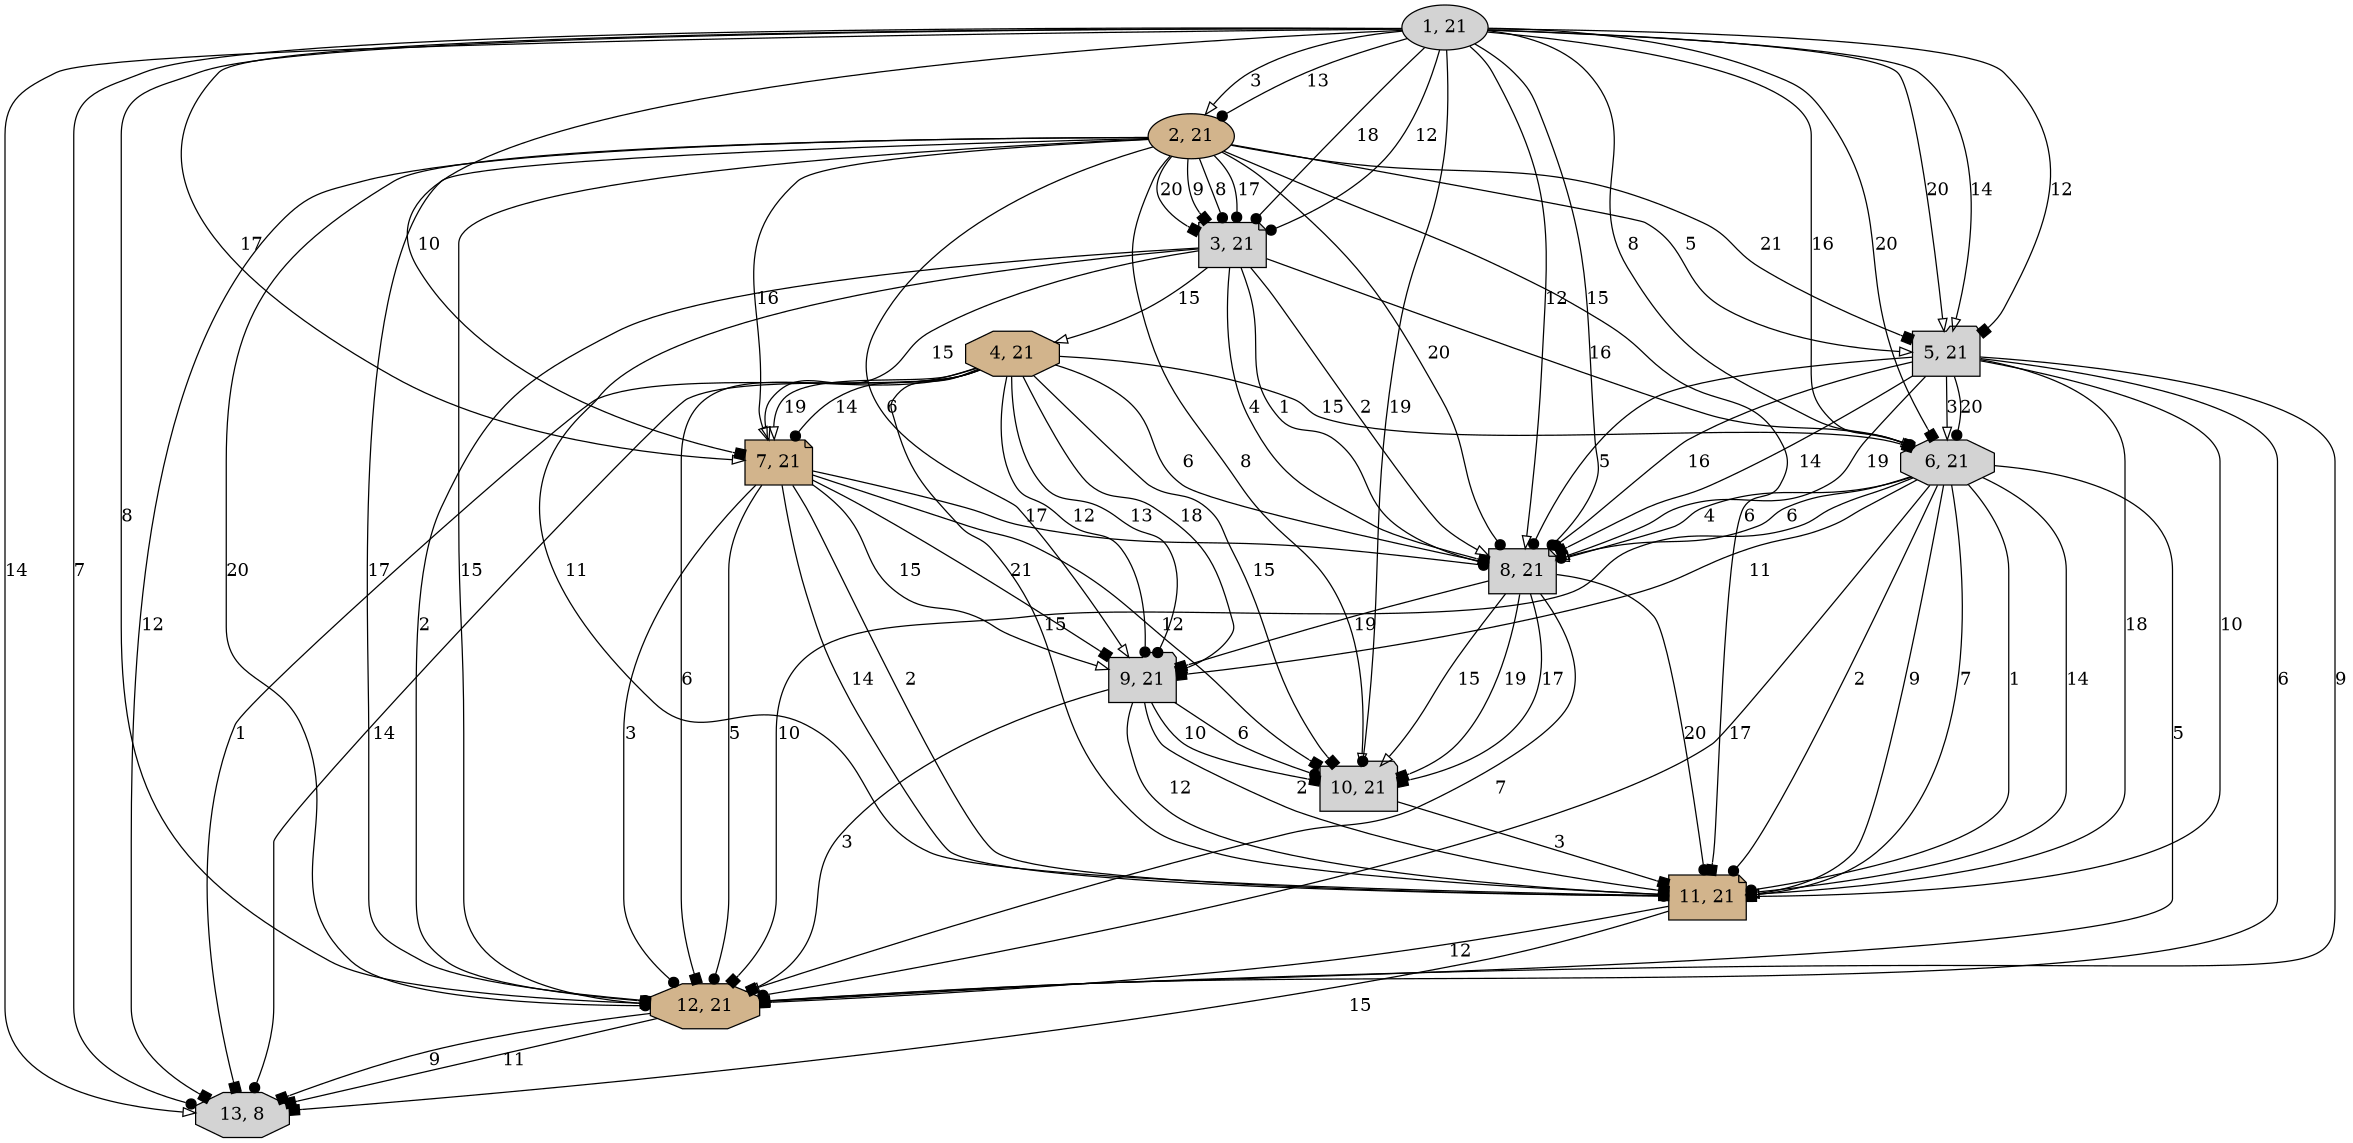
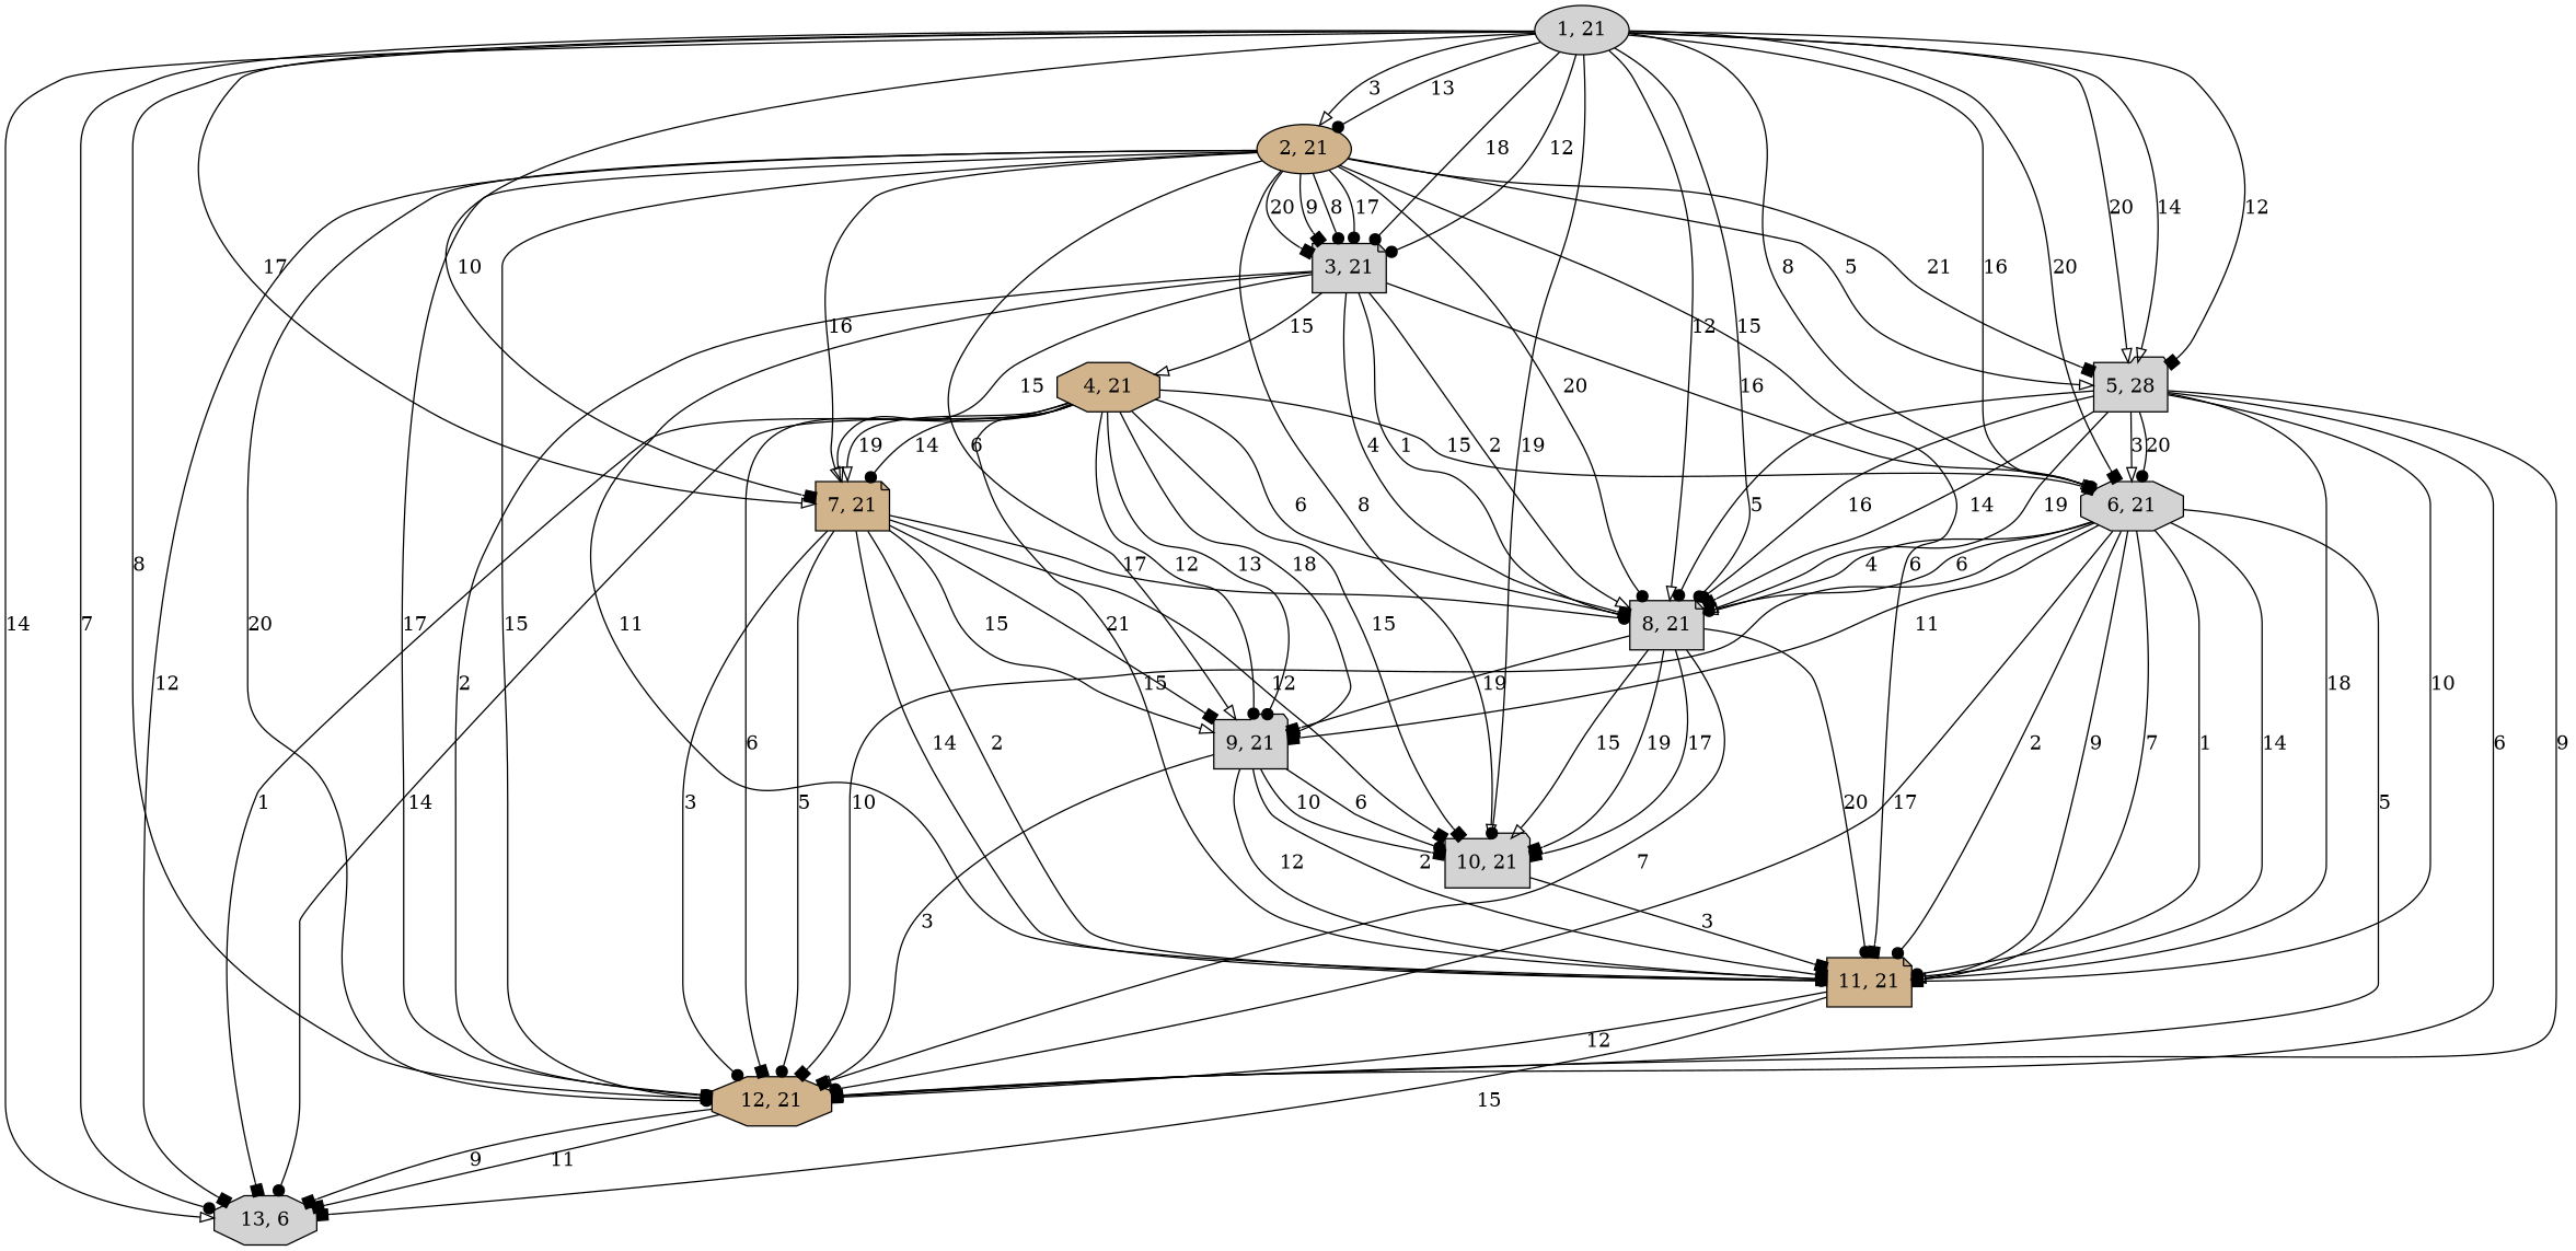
  digraph {
    node [fillcolor=lightgrey shape=note style=filled]
    edge [arrowhead=dot]
    n1 [label="1, 21" shape=ellipse]
    n2 [fillcolor=tan label="2, 21" shape=ellipse]
    n3 [label="3, 21"]
-   n4 [label="5, 21" shape=folder]
+   n4 [label="5, 28" shape=folder]
    n5 [label="6, 21" shape=octagon]
    n6 [fillcolor=tan label="7, 21"]
    n7 [label="8, 21"]
    n8 [label="10, 21" shape=folder]
    n9 [fillcolor=tan label="12, 21" shape=octagon]
-   n10 [label="13, 8" shape=octagon]
+   n10 [label="13, 6" shape=octagon]
    n11 [label="9, 21" shape=folder]
    n12 [fillcolor=tan label="11, 21"]
    n13 [fillcolor=tan label="4, 21" shape=octagon]
    n1 -> n2 [label=13]
    n1 -> n2 [arrowhead=onormal label=3]
    n1 -> n3 [label=18]
    n1 -> n3 [label=12]
    n1 -> n4 [arrowhead=box label=12]
    n1 -> n4 [arrowhead=onormal label=20]
    n1 -> n4 [arrowhead=onormal label=14]
    n1 -> n5 [arrowhead=box label=16]
    n1 -> n5 [arrowhead=box label=20]
    n1 -> n5 [arrowhead=onormal label=8]
    n1 -> n6 [arrowhead=onormal label=17]
    n1 -> n6 [arrowhead=box label=10]
    n1 -> n7 [arrowhead=onormal label=12]
    n1 -> n7 [label=15]
    n1 -> n8 [label=19]
    n1 -> n9 [arrowhead=box label=8]
    n1 -> n10 [arrowhead=onormal label=14]
    n1 -> n10 [label=7]
    n2 -> n3 [arrowhead=box label=9]
    n2 -> n3 [label=8]
    n2 -> n3 [label=17]
    n2 -> n3 [arrowhead=box label=20]
    n2 -> n4 [arrowhead=onormal label=5]
    n2 -> n4 [arrowhead=box label=21]
    n2 -> n6 [arrowhead=onormal label=16]
    n2 -> n7 [label=20]
    n2 -> n8 [arrowhead=onormal label=8]
    n2 -> n9 [label=20]
    n2 -> n9 [label=17]
    n2 -> n9 [label=15]
    n2 -> n10 [arrowhead=box label=12]
    n2 -> n11 [arrowhead=onormal label=6]
    n2 -> n12 [arrowhead=box label=6]
    n3 -> n5 [label=16]
    n3 -> n6 [arrowhead=onormal label=15]
    n3 -> n7 [label=1]
    n3 -> n7 [arrowhead=onormal label=2]
    n3 -> n7 [arrowhead=box label=4]
    n3 -> n9 [arrowhead=box label=2]
    n3 -> n12 [arrowhead=box label=11]
    n3 -> n13 [arrowhead=onormal label=15]
    n4 -> n5 [arrowhead=onormal label=3]
    n4 -> n5 [label=20]
    n4 -> n7 [label=5]
    n4 -> n7 [label=16]
    n4 -> n7 [arrowhead=box label=14]
    n4 -> n7 [arrowhead=onormal label=19]
    n4 -> n9 [arrowhead=box label=6]
    n4 -> n9 [label=9]
    n4 -> n12 [arrowhead=onormal label=18]
    n4 -> n12 [arrowhead=box label=10]
    n5 -> n7 [label=6]
    n5 -> n7 [arrowhead=onormal label=4]
    n5 -> n9 [arrowhead=box label=5]
    n5 -> n9 [arrowhead=box label=10]
    n5 -> n9 [label=17]
    n5 -> n11 [arrowhead=box label=11]
    n5 -> n12 [arrowhead=onormal label=9]
    n5 -> n12 [label=7]
    n5 -> n12 [label=1]
    n5 -> n12 [label=14]
    n5 -> n12 [label=2]
    n6 -> n7 [label=17]
    n6 -> n8 [arrowhead=box label=12]
    n6 -> n9 [label=5]
    n6 -> n9 [label=3]
    n6 -> n11 [arrowhead=onormal label=15]
    n6 -> n11 [arrowhead=box label=21]
    n6 -> n12 [label=14]
    n6 -> n12 [label=2]
    n7 -> n8 [arrowhead=box label=19]
    n7 -> n8 [arrowhead=box label=17]
    n7 -> n8 [arrowhead=onormal label=15]
    n7 -> n9 [arrowhead=onormal label=7]
    n7 -> n11 [arrowhead=box label=19]
    n7 -> n12 [label=20]
    n8 -> n12 [arrowhead=box label=3]
    n9 -> n10 [arrowhead=box label=11]
    n9 -> n10 [arrowhead=box label=9]
    n11 -> n8 [label=6]
    n11 -> n8 [arrowhead=box label=10]
    n11 -> n9 [arrowhead=box label=3]
    n11 -> n12 [label=12]
    n11 -> n12 [arrowhead=box label=2]
    n12 -> n9 [arrowhead=box label=12]
    n12 -> n10 [arrowhead=box label=15]
    n13 -> n5 [arrowhead=box label=15]
    n13 -> n6 [label=14]
    n13 -> n6 [arrowhead=onormal label=19]
    n13 -> n7 [label=6]
    n13 -> n8 [arrowhead=box label=15]
    n13 -> n9 [arrowhead=box label=6]
    n13 -> n10 [arrowhead=box label=1]
    n13 -> n10 [label=14]
    n13 -> n11 [label=13]
    n13 -> n11 [arrowhead=box label=18]
    n13 -> n11 [label=12]
    n13 -> n12 [label=15]
  }
